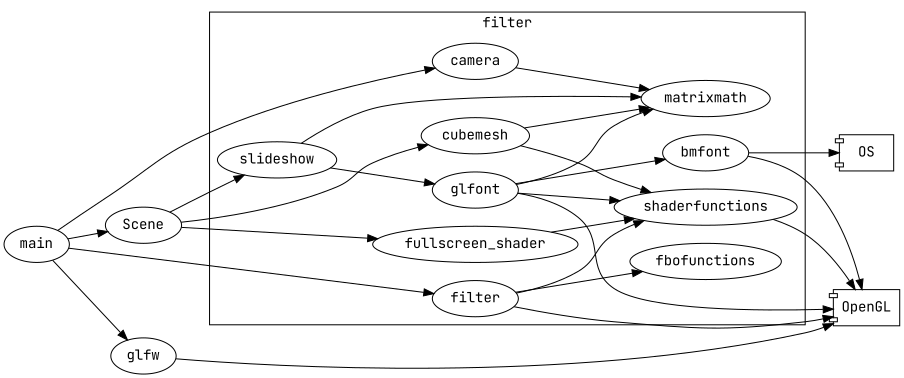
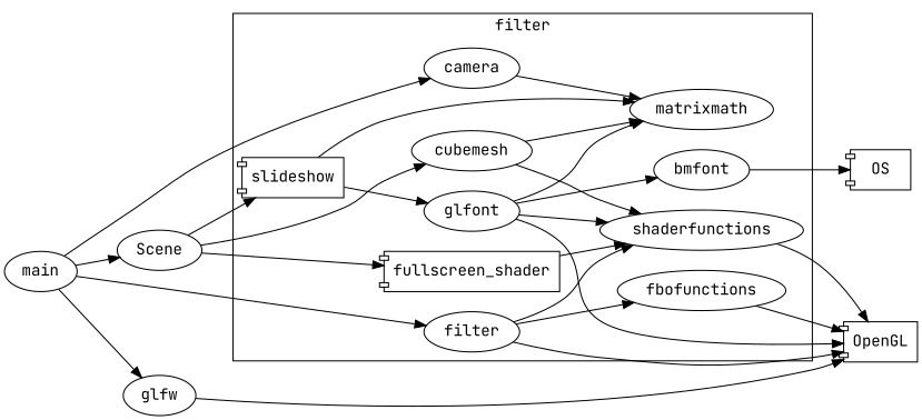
  digraph {
    fontname="JetBrains Mono"
    rankdir=LR
    node [fontname="JetBrains Mono"]
    edge [fontname="JetBrains Mono"]
    glfont
    bmfont
    shaderfunctions
    matrixmath
    camera
    cubemesh
    filter
    fbofunctions
-   fullscreen_shader
-   slideshow
+   fullscreen_shader [shape=component]
+   slideshow [shape=component]
    OpenGL [shape=component]
    OS [shape=component]
    glfw [shape=ellipse]
    main
    Scene
    subgraph cluster_1 {
      label=filter
      glfont
      bmfont
      shaderfunctions
      matrixmath
      camera
      cubemesh
      filter
      fbofunctions
      fullscreen_shader
      slideshow
    }
    glfont -> bmfont
    glfont -> shaderfunctions
    glfont -> matrixmath
    glfont -> OpenGL
    bmfont -> OS
    shaderfunctions -> OpenGL
    camera -> matrixmath
    cubemesh -> shaderfunctions
    cubemesh -> matrixmath
    filter -> shaderfunctions
    filter -> fbofunctions
    filter -> OpenGL
-   bmfont -> OpenGL
+   fbofunctions -> OpenGL
    fullscreen_shader -> shaderfunctions
    slideshow -> glfont
    slideshow -> matrixmath
    glfw -> OpenGL
    main -> camera
    main -> filter
    main -> glfw
    main -> Scene
    Scene -> cubemesh
    Scene -> fullscreen_shader
    Scene -> slideshow
  }
